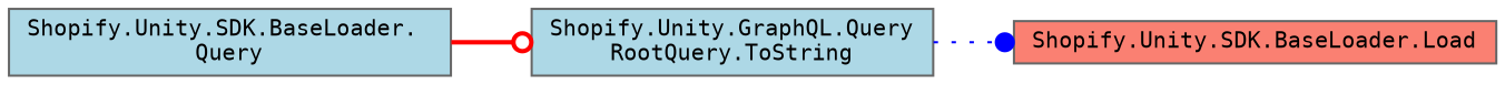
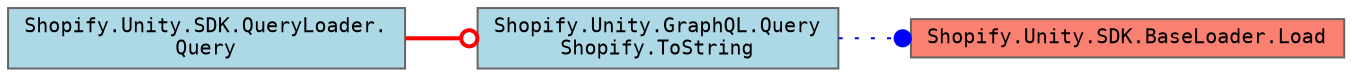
  digraph {
    fontname="DejaVu Sans Mono"
    rankdir=LR
    node [color=grey40 fillcolor=lightblue fontname="DejaVu Sans Mono" fontsize=10 shape=box style=filled]
    edge [fontname="DejaVu Sans Mono" fontsize=10 labelfontname=Helvetica labelfontsize=10]
-   n1 [color=gray40 fontcolor=black height=0.2 label="Shopify.Unity.SDK.BaseLoader.\lQuery" width=0.4]
-   n2 [height=0.2 label="Shopify.Unity.GraphQL.Query\lRootQuery.ToString" width=0.4]
+   n1 [color=gray40 fontcolor=black height=0.2 label="Shopify.Unity.SDK.QueryLoader.\lQuery" width=0.4]
+   n2 [height=0.2 label="Shopify.Unity.GraphQL.Query\lShopify.ToString" width=0.4]
    n3 [fillcolor=salmon height=0.2 label="Shopify.Unity.SDK.BaseLoader.Load" width=0.4]
    n1 -> n2 [arrowhead=odot color=red style=bold]
    n2 -> n3 [arrowhead=dot color=blue style=dotted]
  }
